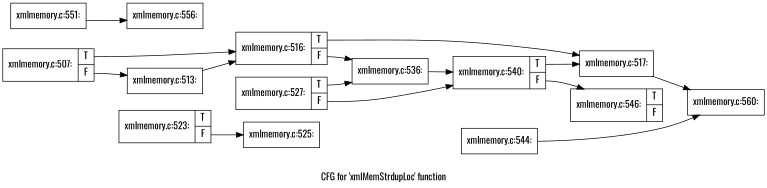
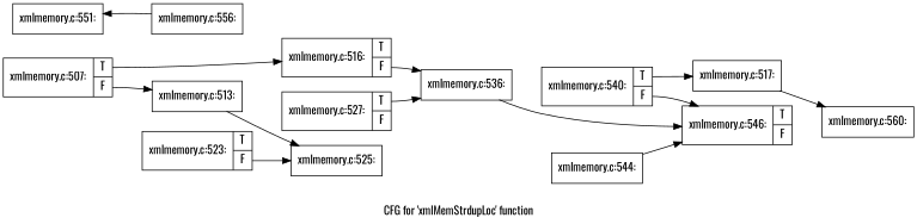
  digraph {
    fontname=Oswald
    label="CFG for 'xmlMemStrdupLoc' function"
    rankdir=LR
    node [fontname=Oswald shape=record]
    edge [fontname=Oswald]
    n1 [label="{xmlmemory.c:507:|{<s0>T|<s1>F}}"]
    n2 [label="{xmlmemory.c:516:|{<s0>T|<s1>F}}"]
    n3 [label="{xmlmemory.c:513:}"]
    n4 [label="{xmlmemory.c:517:}"]
    n5 [label="{xmlmemory.c:536:}"]
    n6 [label="{xmlmemory.c:560:}"]
    n7 [label="{xmlmemory.c:523:|{<s0>T|<s1>F}}"]
    n8 [label="{xmlmemory.c:525:}"]
    n9 [label="{xmlmemory.c:527:|{<s0>T|<s1>F}}"]
    n10 [label="{xmlmemory.c:540:|{<s0>T|<s1>F}}"]
    n11 [label="{xmlmemory.c:546:|{<s0>T|<s1>F}}"]
    n12 [label="{xmlmemory.c:544:}"]
    n13 [label="{xmlmemory.c:551:}"]
    n14 [label="{xmlmemory.c:556:}"]
    n1 -> n2 [tailport=s0]
    n1 -> n3 [tailport=s1]
-   n2 -> n4 [tailport=s0]
    n2 -> n5 [tailport=s1]
-   n3 -> n2
+   n3 -> n8
    n4 -> n6
-   n5 -> n10
+   n5 -> n11
    n7 -> n8 [tailport=s1]
    n9 -> n5 [tailport=s0]
-   n9 -> n10 [tailport=s1]
    n10 -> n4 [tailport=s0]
    n10 -> n11 [tailport=s1]
-   n12 -> n6
-   n13 -> n14
+   n12 -> n11
+   n14 -> n13
  }
